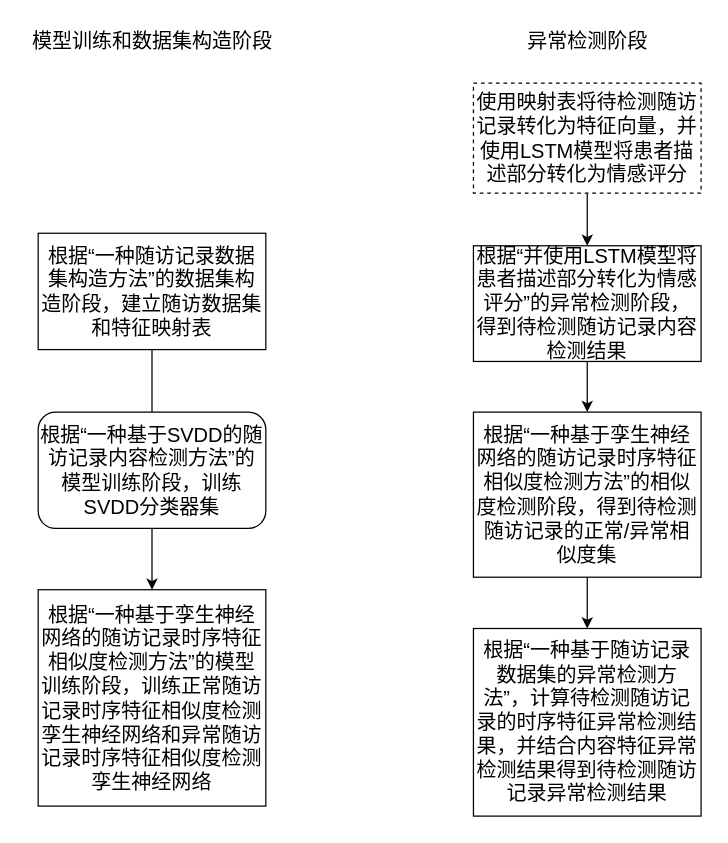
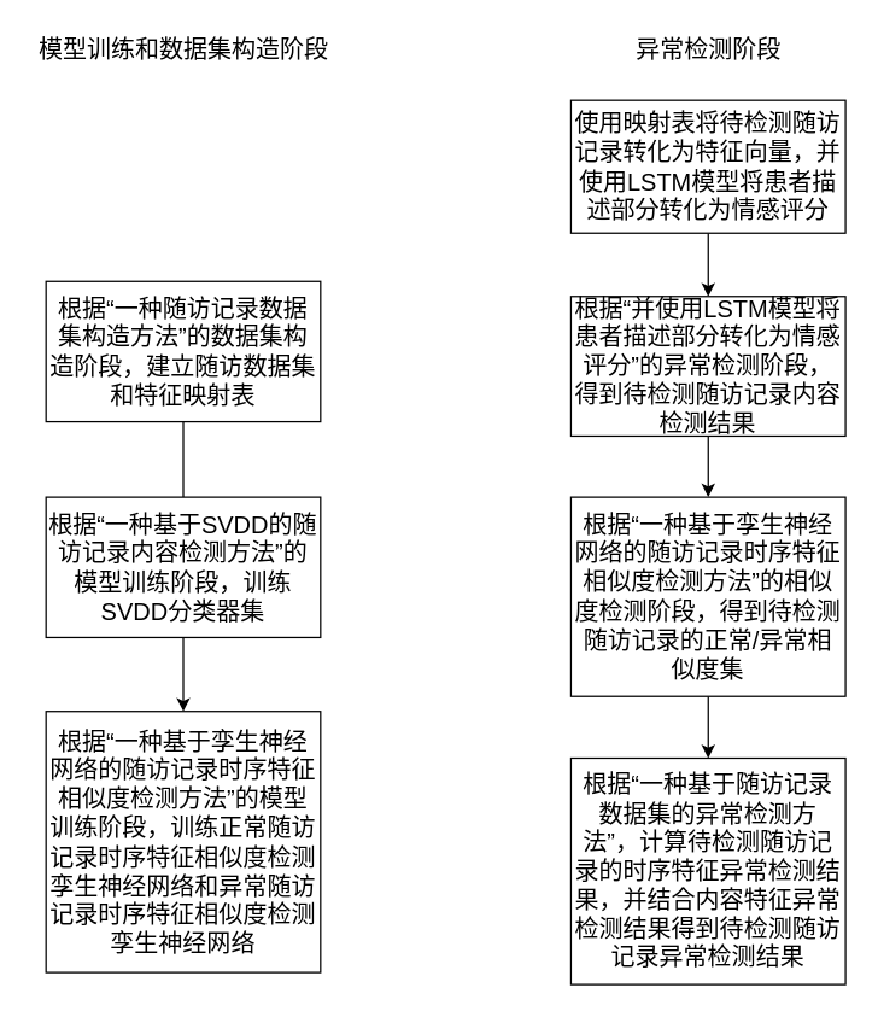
  <mxCell id="0" />
  <mxCell id="1" parent="0" />
  <mxCell id="2" value="模型训练和数据集构造阶段" style="text;html=1;align=center;verticalAlign=middle;resizable=0;points=[];autosize=1;strokeColor=none;fillColor=none;fontSize=16;" vertex="1" parent="1"><mxGeometry x="20" y="20" width="202" height="23" as="geometry" /></mxCell>
  <mxCell id="3" value="" style="edgeStyle=orthogonalEdgeStyle;rounded=0;orthogonalLoop=1;jettySize=auto;html=1;fontSize=16;endArrow=none;" edge="1" parent="1" source="4" target="6"><mxGeometry relative="1" as="geometry" /></mxCell>
  <mxCell id="4" value="根据“一种随访记录数据集构造方法”的数据集构造阶段，建立随访数据集和特征映射表" style="rounded=0;whiteSpace=wrap;html=1;fontSize=16;" vertex="1" parent="1"><mxGeometry x="30" y="186" width="182" height="93" as="geometry" /></mxCell>
  <mxCell id="5" value="" style="edgeStyle=orthogonalEdgeStyle;rounded=0;orthogonalLoop=1;jettySize=auto;html=1;fontSize=16;" edge="1" parent="1" source="6" target="7"><mxGeometry relative="1" as="geometry" /></mxCell>
- <mxCell id="6" value="根据“一种基于SVDD的随访记录内容检测方法”的模型训练阶段，训练SVDD分类器集" style="whiteSpace=wrap;html=1;fontSize=16;rounded=1;" vertex="1" parent="1"><mxGeometry x="30" y="329" width="182" height="93" as="geometry" /></mxCell>
+ <mxCell id="6" value="根据“一种基于SVDD的随访记录内容检测方法”的模型训练阶段，训练SVDD分类器集" style="rounded=0;whiteSpace=wrap;html=1;fontSize=16;" vertex="1" parent="1"><mxGeometry x="30" y="329" width="182" height="93" as="geometry" /></mxCell>
  <mxCell id="7" value="根据“一种基于孪生神经网络的随访记录时序特征相似度检测方法”的模型训练阶段，训练正常随访记录时序特征相似度检测孪生神经网络和异常随访记录时序特征相似度检测孪生神经网络" style="rounded=0;whiteSpace=wrap;html=1;fontSize=16;" vertex="1" parent="1"><mxGeometry x="30" y="471" width="182" height="173" as="geometry" /></mxCell>
  <mxCell id="8" value="异常检测阶段" style="text;html=1;align=center;verticalAlign=middle;resizable=0;points=[];autosize=1;strokeColor=none;fillColor=none;fontSize=16;" vertex="1" parent="1"><mxGeometry x="416" y="20" width="106" height="23" as="geometry" /></mxCell>
  <mxCell id="9" value="" style="edgeStyle=orthogonalEdgeStyle;rounded=0;orthogonalLoop=1;jettySize=auto;html=1;fontSize=16;" edge="1" parent="1" source="10" target="12"><mxGeometry relative="1" as="geometry" /></mxCell>
- <mxCell id="10" value="使用映射表将待检测随访记录转化为特征向量，并使用LSTM模型将患者描述部分转化为情感评分" style="rounded=0;whiteSpace=wrap;html=1;fontSize=16;dashed=1;" vertex="1" parent="1"><mxGeometry x="378" y="66" width="182" height="88" as="geometry" /></mxCell>
+ <mxCell id="10" value="使用映射表将待检测随访记录转化为特征向量，并使用LSTM模型将患者描述部分转化为情感评分" style="rounded=0;whiteSpace=wrap;html=1;fontSize=16;" vertex="1" parent="1"><mxGeometry x="378" y="66" width="182" height="88" as="geometry" /></mxCell>
  <mxCell id="11" value="" style="edgeStyle=orthogonalEdgeStyle;rounded=0;orthogonalLoop=1;jettySize=auto;html=1;fontSize=16;" edge="1" parent="1" source="12" target="14"><mxGeometry relative="1" as="geometry" /></mxCell>
  <mxCell id="12" value="根据“并使用LSTM模型将患者描述部分转化为情感评分”的异常检测阶段，得到待检测随访记录内容检测结果" style="rounded=0;whiteSpace=wrap;html=1;fontSize=16;" vertex="1" parent="1"><mxGeometry x="378" y="196" width="182" height="92.5" as="geometry" /></mxCell>
  <mxCell id="13" value="" style="edgeStyle=orthogonalEdgeStyle;rounded=0;orthogonalLoop=1;jettySize=auto;html=1;fontSize=16;" edge="1" parent="1" source="14" target="15"><mxGeometry relative="1" as="geometry" /></mxCell>
  <mxCell id="14" value="根据“一种基于孪生神经网络的随访记录时序特征相似度检测方法”的相似度检测阶段，得到待检测随访记录的正常/异常相似度集" style="rounded=0;whiteSpace=wrap;html=1;fontSize=16;" vertex="1" parent="1"><mxGeometry x="378" y="329" width="182" height="132" as="geometry" /></mxCell>
  <mxCell id="15" value="根据“一种基于随访记录数据集的异常检测方法”，计算待检测随访记录的时序特征异常检测结果，并结合内容特征异常检测结果得到待检测随访记录异常检测结果" style="rounded=0;whiteSpace=wrap;html=1;fontSize=16;" vertex="1" parent="1"><mxGeometry x="378" y="502" width="182" height="150" as="geometry" /></mxCell>
